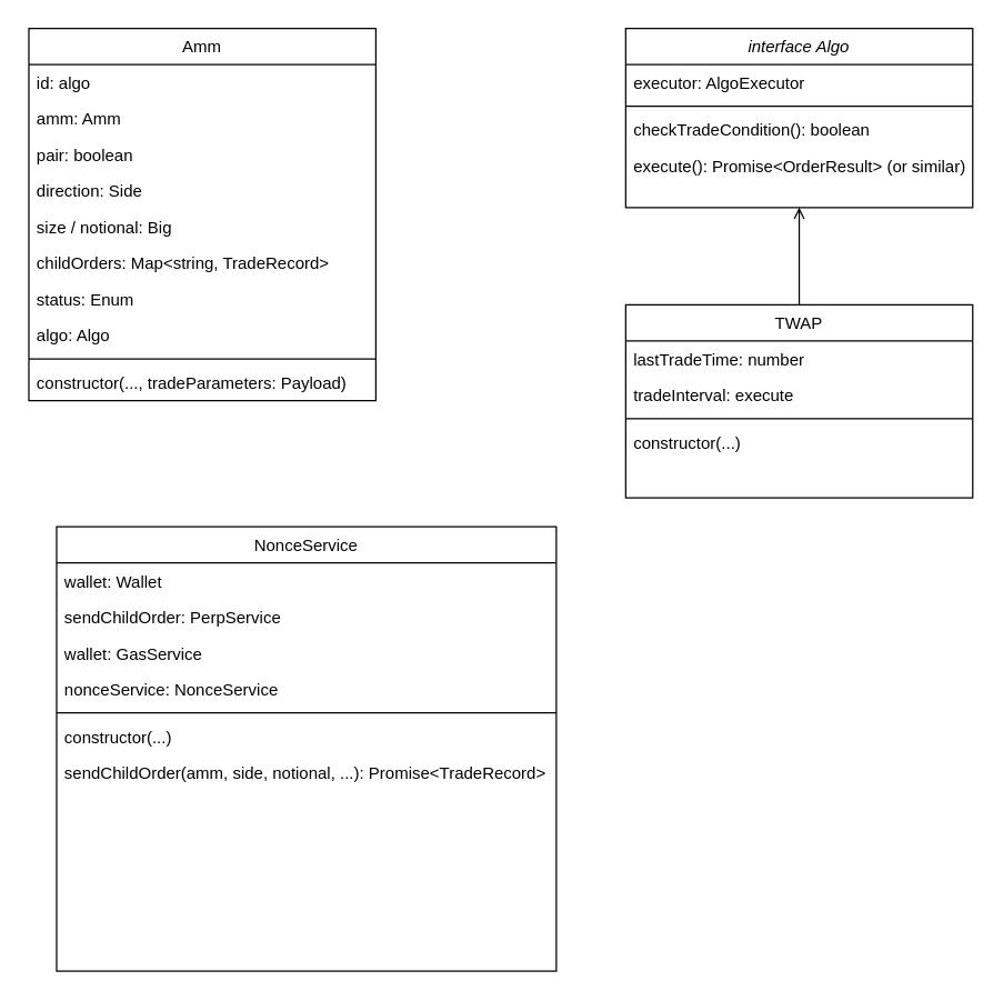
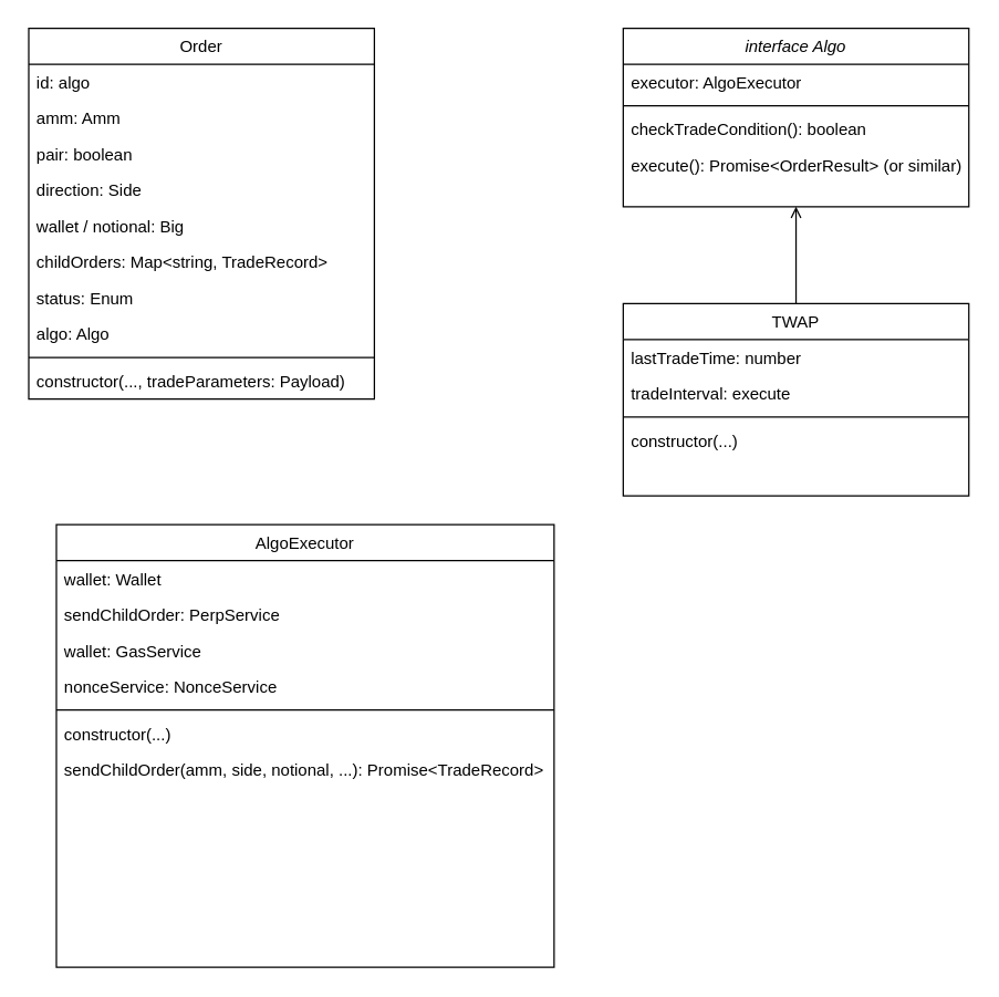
  <mxCell id="0" />
  <mxCell id="1" parent="0" />
- <mxCell id="2" value="Amm" style="swimlane;fontStyle=0;align=center;verticalAlign=top;childLayout=stackLayout;horizontal=1;startSize=26;horizontalStack=0;resizeParent=1;resizeLast=0;collapsible=1;marginBottom=0;rounded=0;shadow=0;strokeWidth=1;" parent="1" vertex="1"><mxGeometry x="20" y="20" width="250" height="268" as="geometry"><mxRectangle x="230" y="140" width="160" height="26" as="alternateBounds" /></mxGeometry></mxCell>
+ <mxCell id="2" value="Order" style="swimlane;fontStyle=0;align=center;verticalAlign=top;childLayout=stackLayout;horizontal=1;startSize=26;horizontalStack=0;resizeParent=1;resizeLast=0;collapsible=1;marginBottom=0;rounded=0;shadow=0;strokeWidth=1;" parent="1" vertex="1"><mxGeometry x="20" y="20" width="250" height="268" as="geometry"><mxRectangle x="230" y="140" width="160" height="26" as="alternateBounds" /></mxGeometry></mxCell>
  <mxCell id="3" value="id: algo" style="text;align=left;verticalAlign=top;spacingLeft=4;spacingRight=4;overflow=hidden;rotatable=0;points=[[0,0.5],[1,0.5]];portConstraint=eastwest;" parent="2" vertex="1"><mxGeometry y="26" width="250" height="26" as="geometry" /></mxCell>
  <mxCell id="4" value="amm: Amm" style="text;align=left;verticalAlign=top;spacingLeft=4;spacingRight=4;overflow=hidden;rotatable=0;points=[[0,0.5],[1,0.5]];portConstraint=eastwest;rounded=0;shadow=0;html=0;" parent="2" vertex="1"><mxGeometry y="52" width="250" height="26" as="geometry" /></mxCell>
  <mxCell id="5" value="pair: boolean" style="text;align=left;verticalAlign=top;spacingLeft=4;spacingRight=4;overflow=hidden;rotatable=0;points=[[0,0.5],[1,0.5]];portConstraint=eastwest;rounded=0;shadow=0;html=0;" parent="2" vertex="1"><mxGeometry y="78" width="250" height="26" as="geometry" /></mxCell>
  <mxCell id="6" value="direction: Side" style="text;align=left;verticalAlign=top;spacingLeft=4;spacingRight=4;overflow=hidden;rotatable=0;points=[[0,0.5],[1,0.5]];portConstraint=eastwest;rounded=0;shadow=0;html=0;" parent="2" vertex="1"><mxGeometry y="104" width="250" height="26" as="geometry" /></mxCell>
- <mxCell id="7" value="size / notional: Big" style="text;align=left;verticalAlign=top;spacingLeft=4;spacingRight=4;overflow=hidden;rotatable=0;points=[[0,0.5],[1,0.5]];portConstraint=eastwest;rounded=0;shadow=0;html=0;" parent="2" vertex="1"><mxGeometry y="130" width="250" height="26" as="geometry" /></mxCell>
+ <mxCell id="7" value="wallet / notional: Big" style="text;align=left;verticalAlign=top;spacingLeft=4;spacingRight=4;overflow=hidden;rotatable=0;points=[[0,0.5],[1,0.5]];portConstraint=eastwest;rounded=0;shadow=0;html=0;" parent="2" vertex="1"><mxGeometry y="130" width="250" height="26" as="geometry" /></mxCell>
  <mxCell id="8" value="childOrders: Map&lt;string, TradeRecord&gt;" style="text;align=left;verticalAlign=top;spacingLeft=4;spacingRight=4;overflow=hidden;rotatable=0;points=[[0,0.5],[1,0.5]];portConstraint=eastwest;rounded=0;shadow=0;html=0;" parent="2" vertex="1"><mxGeometry y="156" width="250" height="26" as="geometry" /></mxCell>
  <mxCell id="9" value="status: Enum" style="text;align=left;verticalAlign=top;spacingLeft=4;spacingRight=4;overflow=hidden;rotatable=0;points=[[0,0.5],[1,0.5]];portConstraint=eastwest;rounded=0;shadow=0;html=0;" parent="2" vertex="1"><mxGeometry y="182" width="250" height="26" as="geometry" /></mxCell>
  <mxCell id="10" value="algo: Algo" style="text;align=left;verticalAlign=top;spacingLeft=4;spacingRight=4;overflow=hidden;rotatable=0;points=[[0,0.5],[1,0.5]];portConstraint=eastwest;rounded=0;shadow=0;html=0;" parent="2" vertex="1"><mxGeometry y="208" width="250" height="26" as="geometry" /></mxCell>
  <mxCell id="11" value="" style="line;html=1;strokeWidth=1;align=left;verticalAlign=middle;spacingTop=-1;spacingLeft=3;spacingRight=3;rotatable=0;labelPosition=right;points=[];portConstraint=eastwest;" parent="2" vertex="1"><mxGeometry y="234" width="250" height="8" as="geometry" /></mxCell>
  <mxCell id="12" value="constructor(..., tradeParameters: Payload)" style="text;align=left;verticalAlign=top;spacingLeft=4;spacingRight=4;overflow=hidden;rotatable=0;points=[[0,0.5],[1,0.5]];portConstraint=eastwest;rounded=0;shadow=0;html=0;" parent="2" vertex="1"><mxGeometry y="242" width="250" height="26" as="geometry" /></mxCell>
  <mxCell id="13" value="" style="edgeStyle=orthogonalEdgeStyle;rounded=0;orthogonalLoop=1;jettySize=auto;html=1;endArrow=open;endFill=0;exitX=0.5;exitY=0;exitDx=0;exitDy=0;" edge="1" parent="1" source="19" target="14"><mxGeometry relative="1" as="geometry"><mxPoint x="575" y="219" as="sourcePoint" /></mxGeometry></mxCell>
  <mxCell id="14" value="interface Algo" style="swimlane;fontStyle=2;align=center;verticalAlign=top;childLayout=stackLayout;horizontal=1;startSize=26;horizontalStack=0;resizeParent=1;resizeLast=0;collapsible=1;marginBottom=0;rounded=0;shadow=0;strokeWidth=1;" parent="1" vertex="1"><mxGeometry x="450" y="20" width="250" height="129" as="geometry"><mxRectangle x="230" y="140" width="160" height="26" as="alternateBounds" /></mxGeometry></mxCell>
  <mxCell id="15" value="executor: AlgoExecutor" style="text;align=left;verticalAlign=top;spacingLeft=4;spacingRight=4;overflow=hidden;rotatable=0;points=[[0,0.5],[1,0.5]];portConstraint=eastwest;rounded=0;shadow=0;html=0;" parent="14" vertex="1"><mxGeometry y="26" width="250" height="26" as="geometry" /></mxCell>
  <mxCell id="16" value="" style="line;html=1;strokeWidth=1;align=left;verticalAlign=middle;spacingTop=-1;spacingLeft=3;spacingRight=3;rotatable=0;labelPosition=right;points=[];portConstraint=eastwest;" parent="14" vertex="1"><mxGeometry y="52" width="250" height="8" as="geometry" /></mxCell>
  <mxCell id="17" value="checkTradeCondition(): boolean" style="text;align=left;verticalAlign=top;spacingLeft=4;spacingRight=4;overflow=hidden;rotatable=0;points=[[0,0.5],[1,0.5]];portConstraint=eastwest;rounded=0;shadow=0;html=0;" parent="14" vertex="1"><mxGeometry y="60" width="250" height="26" as="geometry" /></mxCell>
  <mxCell id="18" value="execute(): Promise&lt;OrderResult&gt; (or similar)" style="text;align=left;verticalAlign=top;spacingLeft=4;spacingRight=4;overflow=hidden;rotatable=0;points=[[0,0.5],[1,0.5]];portConstraint=eastwest;rounded=0;shadow=0;html=0;" parent="14" vertex="1"><mxGeometry y="86" width="250" height="26" as="geometry" /></mxCell>
  <mxCell id="19" value="TWAP" style="swimlane;fontStyle=0;align=center;verticalAlign=top;childLayout=stackLayout;horizontal=1;startSize=26;horizontalStack=0;resizeParent=1;resizeLast=0;collapsible=1;marginBottom=0;rounded=0;shadow=0;strokeWidth=1;" parent="1" vertex="1"><mxGeometry x="450" y="219" width="250" height="139" as="geometry"><mxRectangle x="230" y="140" width="160" height="26" as="alternateBounds" /></mxGeometry></mxCell>
  <mxCell id="20" value="lastTradeTime: number" style="text;align=left;verticalAlign=top;spacingLeft=4;spacingRight=4;overflow=hidden;rotatable=0;points=[[0,0.5],[1,0.5]];portConstraint=eastwest;rounded=0;shadow=0;html=0;" parent="19" vertex="1"><mxGeometry y="26" width="250" height="26" as="geometry" /></mxCell>
  <mxCell id="21" value="tradeInterval: execute" style="text;align=left;verticalAlign=top;spacingLeft=4;spacingRight=4;overflow=hidden;rotatable=0;points=[[0,0.5],[1,0.5]];portConstraint=eastwest;rounded=0;shadow=0;html=0;" vertex="1" parent="19"><mxGeometry y="52" width="250" height="26" as="geometry" /></mxCell>
  <mxCell id="22" value="" style="line;html=1;strokeWidth=1;align=left;verticalAlign=middle;spacingTop=-1;spacingLeft=3;spacingRight=3;rotatable=0;labelPosition=right;points=[];portConstraint=eastwest;" parent="19" vertex="1"><mxGeometry y="78" width="250" height="8" as="geometry" /></mxCell>
  <mxCell id="23" value="constructor(...)" style="text;align=left;verticalAlign=top;spacingLeft=4;spacingRight=4;overflow=hidden;rotatable=0;points=[[0,0.5],[1,0.5]];portConstraint=eastwest;rounded=0;shadow=0;html=0;" vertex="1" parent="19"><mxGeometry y="86" width="250" height="26" as="geometry" /></mxCell>
- <mxCell id="24" value="NonceService" style="swimlane;fontStyle=0;align=center;verticalAlign=top;childLayout=stackLayout;horizontal=1;startSize=26;horizontalStack=0;resizeParent=1;resizeLast=0;collapsible=1;marginBottom=0;rounded=0;shadow=0;strokeWidth=1;" vertex="1" parent="1"><mxGeometry x="40" y="379" width="360" height="320" as="geometry"><mxRectangle x="230" y="140" width="160" height="26" as="alternateBounds" /></mxGeometry></mxCell>
+ <mxCell id="24" value="AlgoExecutor" style="swimlane;fontStyle=0;align=center;verticalAlign=top;childLayout=stackLayout;horizontal=1;startSize=26;horizontalStack=0;resizeParent=1;resizeLast=0;collapsible=1;marginBottom=0;rounded=0;shadow=0;strokeWidth=1;" vertex="1" parent="1"><mxGeometry x="40" y="379" width="360" height="320" as="geometry"><mxRectangle x="230" y="140" width="160" height="26" as="alternateBounds" /></mxGeometry></mxCell>
  <mxCell id="25" value="wallet: Wallet" style="text;align=left;verticalAlign=top;spacingLeft=4;spacingRight=4;overflow=hidden;rotatable=0;points=[[0,0.5],[1,0.5]];portConstraint=eastwest;" vertex="1" parent="24"><mxGeometry y="26" width="360" height="26" as="geometry" /></mxCell>
  <mxCell id="26" value="sendChildOrder: PerpService" style="text;align=left;verticalAlign=top;spacingLeft=4;spacingRight=4;overflow=hidden;rotatable=0;points=[[0,0.5],[1,0.5]];portConstraint=eastwest;" vertex="1" parent="24"><mxGeometry y="52" width="360" height="26" as="geometry" /></mxCell>
  <mxCell id="27" value="wallet: GasService" style="text;align=left;verticalAlign=top;spacingLeft=4;spacingRight=4;overflow=hidden;rotatable=0;points=[[0,0.5],[1,0.5]];portConstraint=eastwest;rounded=0;shadow=0;html=0;" vertex="1" parent="24"><mxGeometry y="78" width="360" height="26" as="geometry" /></mxCell>
  <mxCell id="28" value="nonceService: NonceService" style="text;align=left;verticalAlign=top;spacingLeft=4;spacingRight=4;overflow=hidden;rotatable=0;points=[[0,0.5],[1,0.5]];portConstraint=eastwest;rounded=0;shadow=0;html=0;" vertex="1" parent="24"><mxGeometry y="104" width="360" height="26" as="geometry" /></mxCell>
  <mxCell id="29" value="" style="line;html=1;strokeWidth=1;align=left;verticalAlign=middle;spacingTop=-1;spacingLeft=3;spacingRight=3;rotatable=0;labelPosition=right;points=[];portConstraint=eastwest;" vertex="1" parent="24"><mxGeometry y="130" width="360" height="8" as="geometry" /></mxCell>
  <mxCell id="30" value="constructor(...)" style="text;align=left;verticalAlign=top;spacingLeft=4;spacingRight=4;overflow=hidden;rotatable=0;points=[[0,0.5],[1,0.5]];portConstraint=eastwest;rounded=0;shadow=0;html=0;" vertex="1" parent="24"><mxGeometry y="138" width="360" height="26" as="geometry" /></mxCell>
  <mxCell id="31" value="sendChildOrder(amm, side, notional, ...): Promise&lt;TradeRecord&gt;" style="text;align=left;verticalAlign=top;spacingLeft=4;spacingRight=4;overflow=hidden;rotatable=0;points=[[0,0.5],[1,0.5]];portConstraint=eastwest;rounded=0;shadow=0;html=0;" vertex="1" parent="24"><mxGeometry y="164" width="360" height="26" as="geometry" /></mxCell>
